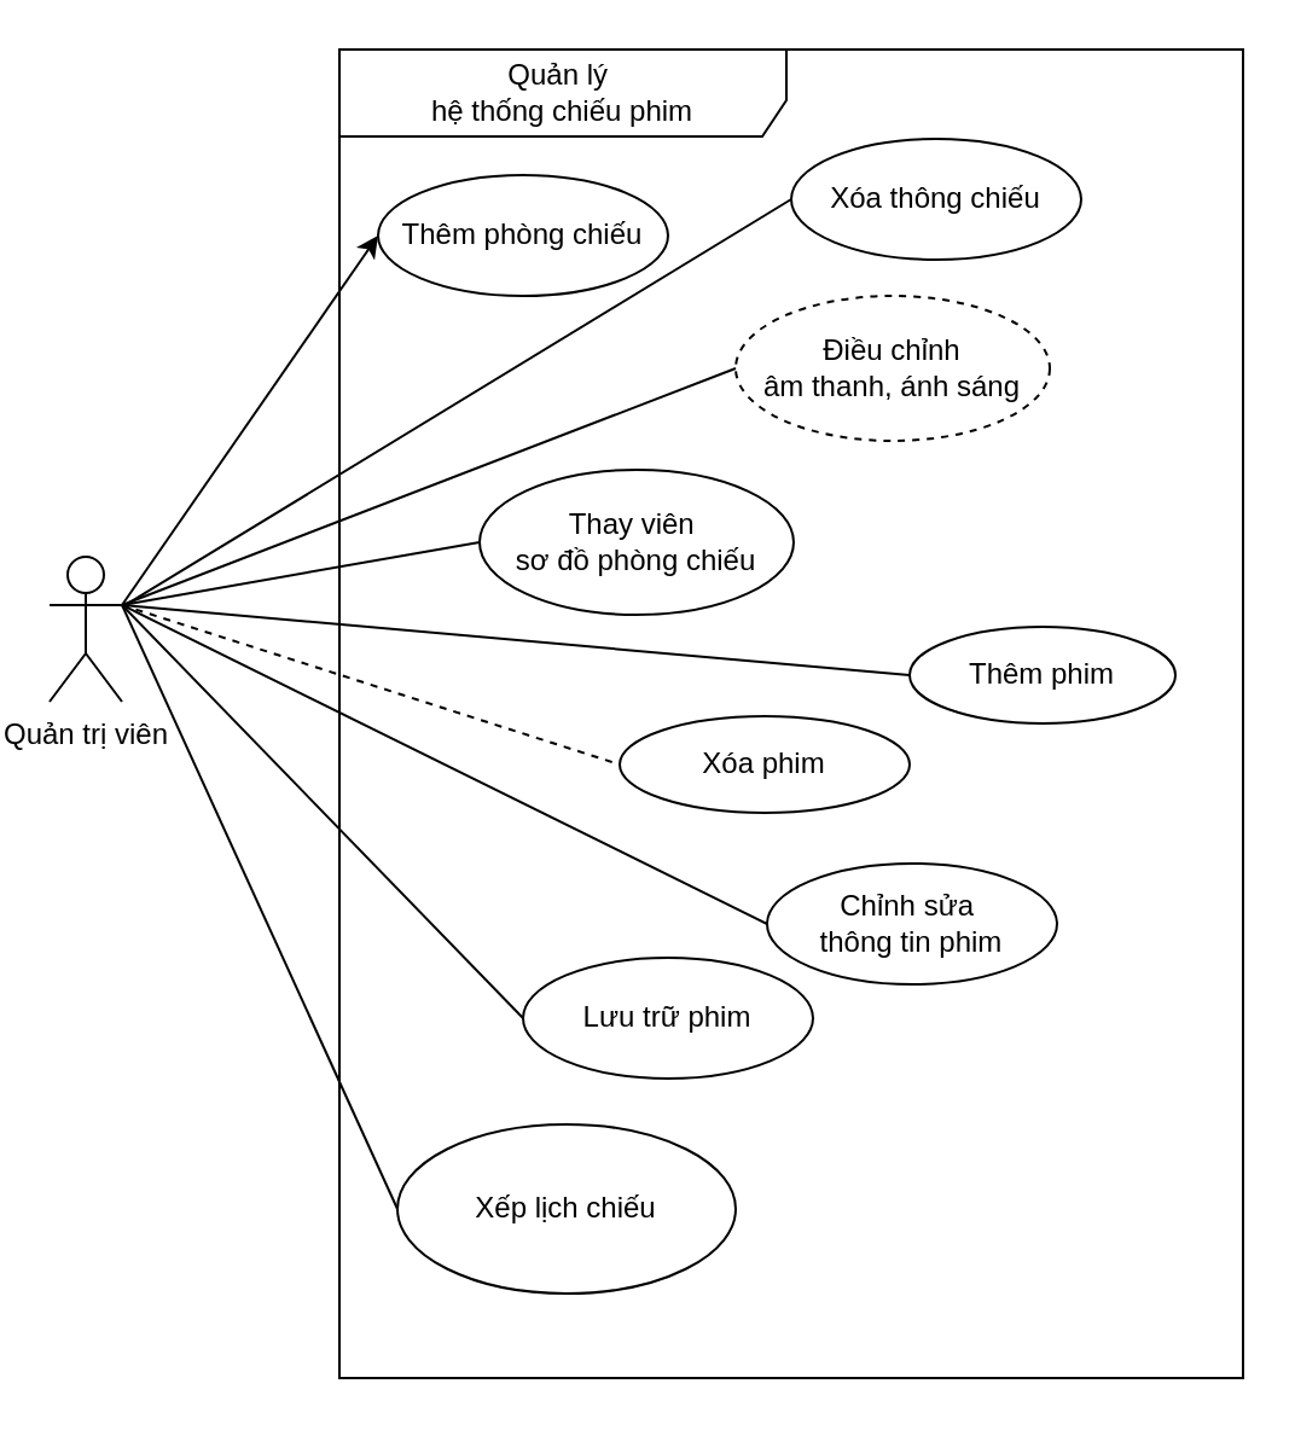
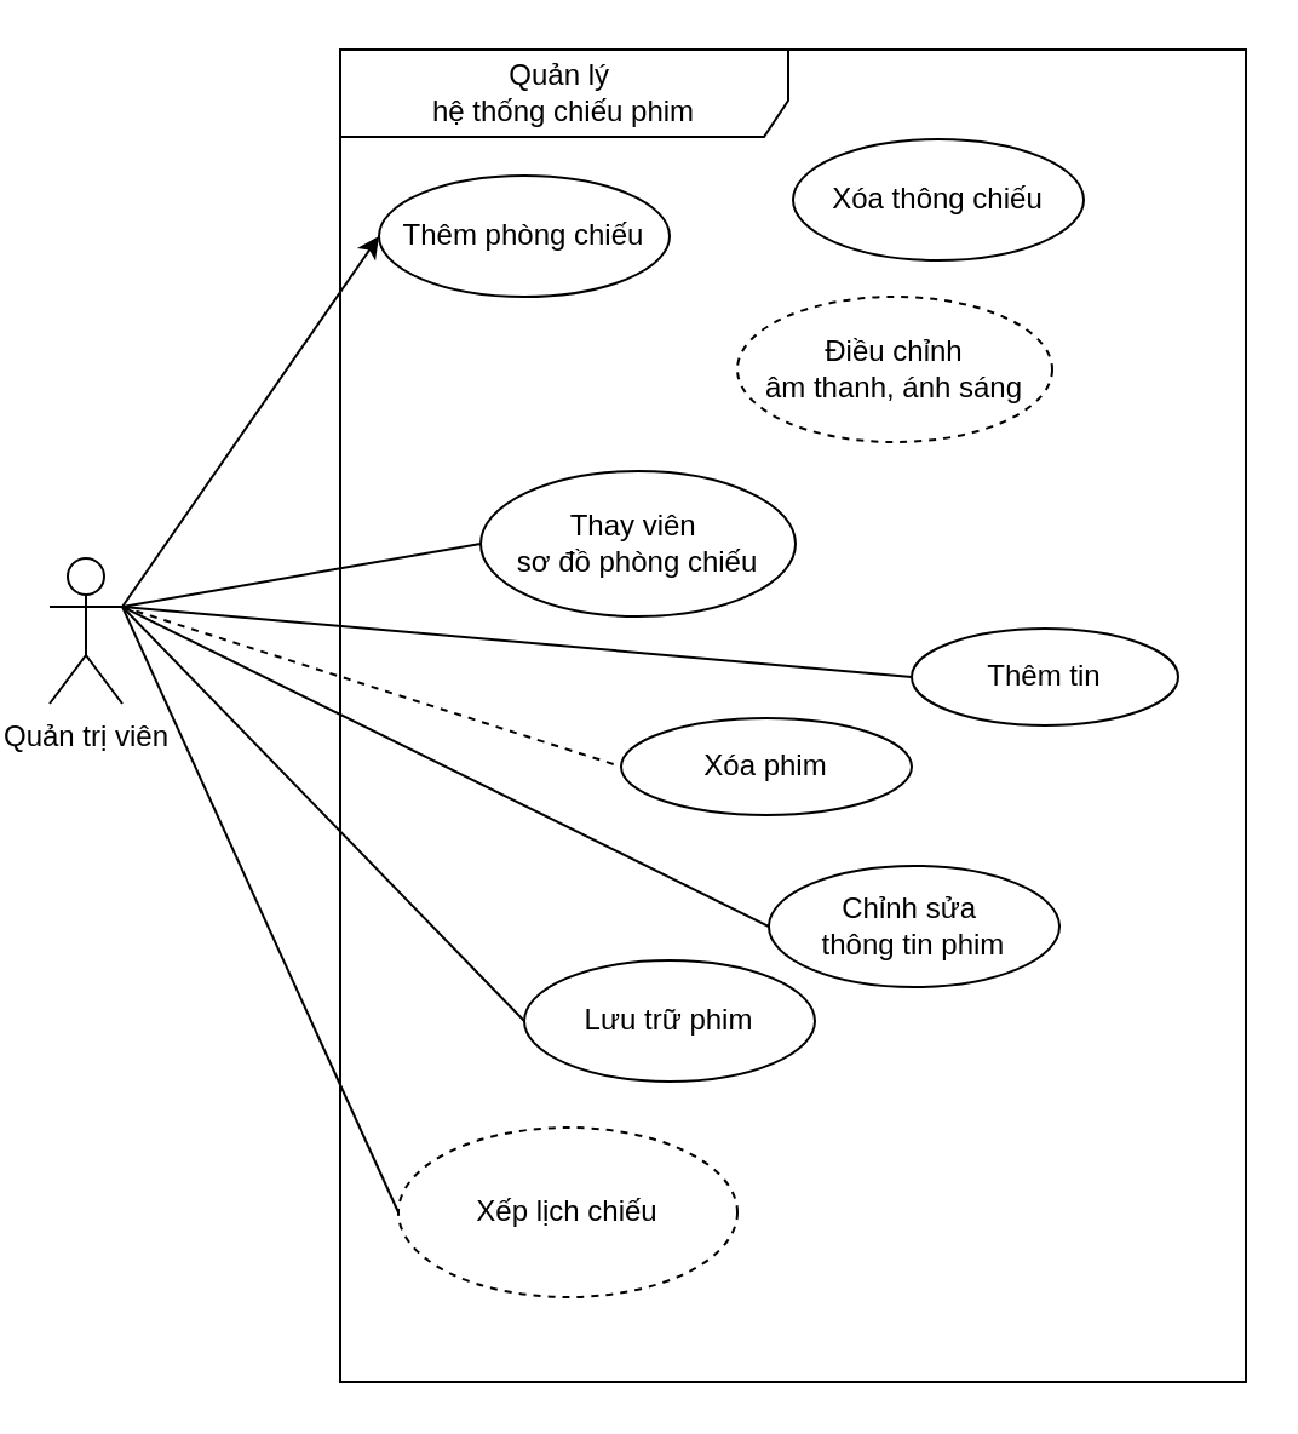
  <mxCell id="0" />
  <mxCell id="1" parent="0" />
  <mxCell id="2" value="Quản trị viên" style="shape=umlActor;verticalLabelPosition=bottom;verticalAlign=top;html=1;" parent="1" vertex="1"><mxGeometry x="20" y="230" width="30" height="60" as="geometry" /></mxCell>
  <mxCell id="3" value="Quản lý&amp;nbsp;&lt;div&gt;hệ thống chiếu phim&lt;/div&gt;" style="shape=umlFrame;whiteSpace=wrap;html=1;pointerEvents=0;recursiveResize=0;container=1;collapsible=0;width=185;height=36;" parent="1" vertex="1"><mxGeometry x="140" y="20" width="374" height="550" as="geometry" /></mxCell>
- <mxCell id="4" value="Xếp lịch chiếu" style="ellipse;whiteSpace=wrap;html=1;" parent="3" vertex="1"><mxGeometry x="24" y="445" width="140" height="70" as="geometry" /></mxCell>
+ <mxCell id="4" value="Xếp lịch chiếu" style="ellipse;whiteSpace=wrap;html=1;dashed=1;" parent="3" vertex="1"><mxGeometry x="24" y="445" width="140" height="70" as="geometry" /></mxCell>
  <mxCell id="5" value="Xóa thông chiếu" style="ellipse;whiteSpace=wrap;html=1;movable=1;resizable=1;rotatable=1;deletable=1;editable=1;locked=0;connectable=1;" parent="3" vertex="1"><mxGeometry x="187" y="37" width="120" height="50" as="geometry" /></mxCell>
  <mxCell id="6" value="Thêm phòng chiếu" style="ellipse;whiteSpace=wrap;html=1;" parent="3" vertex="1"><mxGeometry x="16" y="52" width="120" height="50" as="geometry" /></mxCell>
  <mxCell id="7" value="Thay viên&amp;nbsp;&lt;div&gt;sơ đồ phòng chiếu&lt;/div&gt;" style="ellipse;whiteSpace=wrap;html=1;" parent="3" vertex="1"><mxGeometry x="58" y="174" width="130" height="60" as="geometry" /></mxCell>
  <mxCell id="8" value="Lưu trữ phim" style="ellipse;whiteSpace=wrap;html=1;" parent="3" vertex="1"><mxGeometry x="76" y="376" width="120" height="50" as="geometry" /></mxCell>
  <mxCell id="9" value="Chỉnh sửa&amp;nbsp;&lt;div&gt;thông tin phim&lt;/div&gt;" style="ellipse;whiteSpace=wrap;html=1;" parent="3" vertex="1"><mxGeometry x="177" y="337" width="120" height="50" as="geometry" /></mxCell>
- <mxCell id="10" value="Thêm phim" style="ellipse;whiteSpace=wrap;html=1;" parent="3" vertex="1"><mxGeometry x="236" y="239" width="110" height="40" as="geometry" /></mxCell>
+ <mxCell id="10" value="Thêm tin" style="ellipse;whiteSpace=wrap;html=1;" parent="3" vertex="1"><mxGeometry x="236" y="239" width="110" height="40" as="geometry" /></mxCell>
  <mxCell id="11" value="Xóa phim" style="ellipse;whiteSpace=wrap;html=1;" parent="3" vertex="1"><mxGeometry x="116" y="276" width="120" height="40" as="geometry" /></mxCell>
  <mxCell id="12" value="Điều chỉnh&lt;div&gt;âm thanh, ánh sáng&lt;/div&gt;" style="ellipse;whiteSpace=wrap;html=1;dashed=1;" parent="3" vertex="1"><mxGeometry x="164" y="102" width="130" height="60" as="geometry" /></mxCell>
  <mxCell id="13" value="" style="endArrow=classic;html=1;rounded=0;entryX=0;entryY=0.5;entryDx=0;entryDy=0;exitX=1;exitY=0.333;exitDx=0;exitDy=0;exitPerimeter=0;" edge="1" parent="1" source="2" target="6"><mxGeometry width="50" height="50" relative="1" as="geometry"><mxPoint x="460" y="277" as="sourcePoint" /><mxPoint x="510" y="227" as="targetPoint" /></mxGeometry></mxCell>
- <mxCell id="14" value="" style="endArrow=none;html=1;rounded=0;entryX=0;entryY=0.5;entryDx=0;entryDy=0;" edge="1" parent="1" source="2" target="5"><mxGeometry width="50" height="50" relative="1" as="geometry"><mxPoint x="60" y="252" as="sourcePoint" /><mxPoint x="186" y="103" as="targetPoint" /></mxGeometry></mxCell>
  <mxCell id="15" value="" style="endArrow=none;html=1;rounded=0;entryX=0;entryY=0.5;entryDx=0;entryDy=0;exitX=1;exitY=0.333;exitDx=0;exitDy=0;exitPerimeter=0;" edge="1" parent="1" source="2" target="7"><mxGeometry width="50" height="50" relative="1" as="geometry"><mxPoint x="60" y="261" as="sourcePoint" /><mxPoint x="334" y="103" as="targetPoint" /></mxGeometry></mxCell>
- <mxCell id="16" value="" style="endArrow=none;html=1;rounded=0;entryX=0;entryY=0.5;entryDx=0;entryDy=0;exitX=1;exitY=0.333;exitDx=0;exitDy=0;exitPerimeter=0;" edge="1" parent="1" source="2" target="12"><mxGeometry width="50" height="50" relative="1" as="geometry"><mxPoint x="50" y="246" as="sourcePoint" /><mxPoint x="204" y="238" as="targetPoint" /></mxGeometry></mxCell>
  <mxCell id="17" value="" style="endArrow=none;html=1;rounded=0;entryX=0;entryY=0.5;entryDx=0;entryDy=0;exitX=1;exitY=0.333;exitDx=0;exitDy=0;exitPerimeter=0;" edge="1" parent="1" source="2" target="10"><mxGeometry width="50" height="50" relative="1" as="geometry"><mxPoint x="60" y="267" as="sourcePoint" /><mxPoint x="218" y="234" as="targetPoint" /></mxGeometry></mxCell>
  <mxCell id="18" value="" style="endArrow=none;html=1;rounded=0;entryX=0;entryY=0.5;entryDx=0;entryDy=0;exitX=1;exitY=0.333;exitDx=0;exitDy=0;exitPerimeter=0;dashed=1;" edge="1" parent="1" source="2" target="11"><mxGeometry width="50" height="50" relative="1" as="geometry"><mxPoint x="70" y="277" as="sourcePoint" /><mxPoint x="228" y="244" as="targetPoint" /></mxGeometry></mxCell>
  <mxCell id="19" value="" style="endArrow=none;html=1;rounded=0;entryX=0;entryY=0.5;entryDx=0;entryDy=0;exitX=1;exitY=0.333;exitDx=0;exitDy=0;exitPerimeter=0;" edge="1" parent="1" source="2" target="8"><mxGeometry width="50" height="50" relative="1" as="geometry"><mxPoint x="53" y="268" as="sourcePoint" /><mxPoint x="238" y="254" as="targetPoint" /></mxGeometry></mxCell>
  <mxCell id="20" value="" style="endArrow=none;html=1;rounded=0;entryX=0;entryY=0.5;entryDx=0;entryDy=0;exitX=1;exitY=0.333;exitDx=0;exitDy=0;exitPerimeter=0;" edge="1" parent="1" source="2" target="9"><mxGeometry width="50" height="50" relative="1" as="geometry"><mxPoint x="50" y="266" as="sourcePoint" /><mxPoint x="248" y="264" as="targetPoint" /></mxGeometry></mxCell>
  <mxCell id="21" value="" style="endArrow=none;html=1;rounded=0;entryX=0;entryY=0.5;entryDx=0;entryDy=0;exitX=1;exitY=0.333;exitDx=0;exitDy=0;exitPerimeter=0;" edge="1" parent="1" source="2" target="4"><mxGeometry width="50" height="50" relative="1" as="geometry"><mxPoint x="38" y="316" as="sourcePoint" /><mxPoint x="183" y="430" as="targetPoint" /></mxGeometry></mxCell>
